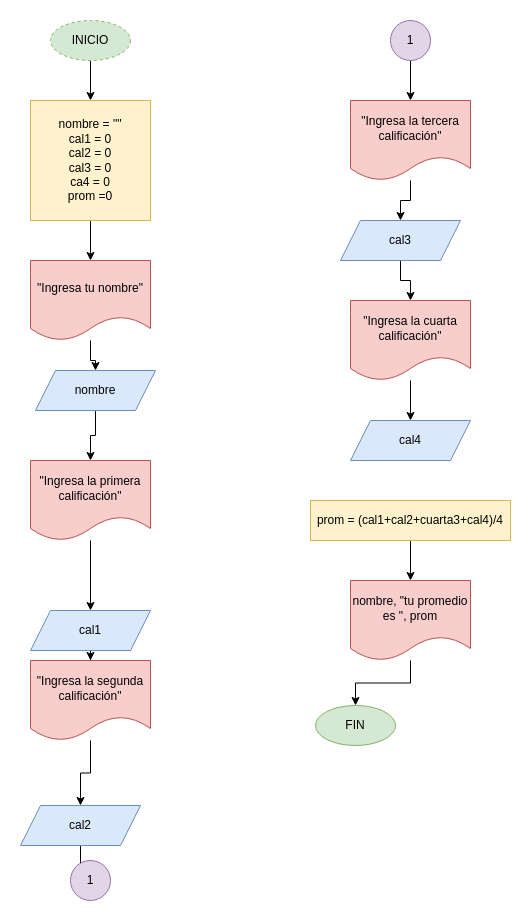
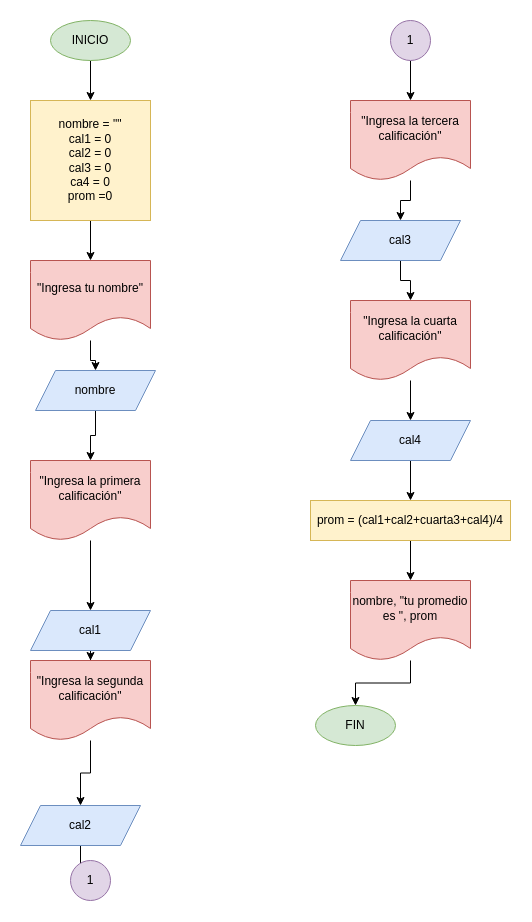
  <mxCell id="0" />
  <mxCell id="1" parent="0" />
  <mxCell id="2" value="" style="edgeStyle=orthogonalEdgeStyle;rounded=0;orthogonalLoop=1;jettySize=auto;html=1;" edge="1" parent="1" source="3" target="5"><mxGeometry relative="1" as="geometry" /></mxCell>
- <mxCell id="3" value="INICIO" style="ellipse;whiteSpace=wrap;html=1;fillColor=#d5e8d4;strokeColor=#82b366;dashed=1;" vertex="1" parent="1"><mxGeometry x="50" y="20" width="80" height="40" as="geometry" /></mxCell>
+ <mxCell id="3" value="INICIO" style="ellipse;whiteSpace=wrap;html=1;fillColor=#d5e8d4;strokeColor=#82b366;" vertex="1" parent="1"><mxGeometry x="50" y="20" width="80" height="40" as="geometry" /></mxCell>
  <mxCell id="4" value="" style="edgeStyle=orthogonalEdgeStyle;rounded=0;orthogonalLoop=1;jettySize=auto;html=1;" edge="1" parent="1" source="5" target="7"><mxGeometry relative="1" as="geometry" /></mxCell>
  <mxCell id="5" value="nombre = &quot;&quot;&lt;br&gt;cal1 = 0&lt;br&gt;cal2 = 0&lt;br&gt;cal3 = 0&lt;br&gt;ca4 = 0&lt;br&gt;prom =0" style="rounded=0;whiteSpace=wrap;html=1;fillColor=#fff2cc;strokeColor=#d6b656;" vertex="1" parent="1"><mxGeometry x="30" y="100" width="120" height="120" as="geometry" /></mxCell>
  <mxCell id="6" value="" style="edgeStyle=orthogonalEdgeStyle;rounded=0;orthogonalLoop=1;jettySize=auto;html=1;" edge="1" parent="1" source="7" target="9"><mxGeometry relative="1" as="geometry" /></mxCell>
  <mxCell id="7" value="&quot;Ingresa tu nombre&quot;" style="shape=document;whiteSpace=wrap;html=1;boundedLbl=1;fillColor=#f8cecc;strokeColor=#b85450;" vertex="1" parent="1"><mxGeometry x="30" y="260" width="120" height="80" as="geometry" /></mxCell>
  <mxCell id="8" value="" style="edgeStyle=orthogonalEdgeStyle;rounded=0;orthogonalLoop=1;jettySize=auto;html=1;" edge="1" parent="1" source="9" target="11"><mxGeometry relative="1" as="geometry" /></mxCell>
  <mxCell id="9" value="nombre" style="shape=parallelogram;perimeter=parallelogramPerimeter;whiteSpace=wrap;html=1;fixedSize=1;fillColor=#dae8fc;strokeColor=#6c8ebf;" vertex="1" parent="1"><mxGeometry x="35" y="370" width="120" height="40" as="geometry" /></mxCell>
  <mxCell id="10" value="" style="edgeStyle=orthogonalEdgeStyle;rounded=0;orthogonalLoop=1;jettySize=auto;html=1;" edge="1" parent="1" source="11" target="13"><mxGeometry relative="1" as="geometry" /></mxCell>
  <mxCell id="11" value="&quot;Ingresa la primera calificación&quot;" style="shape=document;whiteSpace=wrap;html=1;boundedLbl=1;fillColor=#f8cecc;strokeColor=#b85450;" vertex="1" parent="1"><mxGeometry x="30" y="460" width="120" height="80" as="geometry" /></mxCell>
  <mxCell id="12" value="" style="edgeStyle=orthogonalEdgeStyle;rounded=0;orthogonalLoop=1;jettySize=auto;html=1;" edge="1" parent="1" source="13" target="15"><mxGeometry relative="1" as="geometry" /></mxCell>
  <mxCell id="13" value="cal1" style="shape=parallelogram;perimeter=parallelogramPerimeter;whiteSpace=wrap;html=1;fixedSize=1;fillColor=#dae8fc;strokeColor=#6c8ebf;" vertex="1" parent="1"><mxGeometry x="30" y="610" width="120" height="40" as="geometry" /></mxCell>
  <mxCell id="14" value="" style="edgeStyle=orthogonalEdgeStyle;rounded=0;orthogonalLoop=1;jettySize=auto;html=1;" edge="1" parent="1" source="15" target="17"><mxGeometry relative="1" as="geometry" /></mxCell>
  <mxCell id="15" value="&quot;Ingresa la segunda calificación&quot;" style="shape=document;whiteSpace=wrap;html=1;boundedLbl=1;fillColor=#f8cecc;strokeColor=#b85450;" vertex="1" parent="1"><mxGeometry x="30" y="660" width="120" height="80" as="geometry" /></mxCell>
  <mxCell id="16" value="" style="edgeStyle=orthogonalEdgeStyle;rounded=0;orthogonalLoop=1;jettySize=auto;html=1;" edge="1" parent="1" source="17" target="18"><mxGeometry relative="1" as="geometry" /></mxCell>
  <mxCell id="17" value="cal2" style="shape=parallelogram;perimeter=parallelogramPerimeter;whiteSpace=wrap;html=1;fixedSize=1;fillColor=#dae8fc;strokeColor=#6c8ebf;" vertex="1" parent="1"><mxGeometry x="20" y="805" width="120" height="40" as="geometry" /></mxCell>
  <mxCell id="18" value="1" style="ellipse;whiteSpace=wrap;html=1;aspect=fixed;fillColor=#e1d5e7;strokeColor=#9673a6;" vertex="1" parent="1"><mxGeometry x="70" y="860" width="40" height="40" as="geometry" /></mxCell>
  <mxCell id="19" value="" style="edgeStyle=orthogonalEdgeStyle;rounded=0;orthogonalLoop=1;jettySize=auto;html=1;" edge="1" parent="1" source="20" target="22"><mxGeometry relative="1" as="geometry" /></mxCell>
  <mxCell id="20" value="1" style="ellipse;whiteSpace=wrap;html=1;aspect=fixed;fillColor=#e1d5e7;strokeColor=#9673a6;" vertex="1" parent="1"><mxGeometry x="390" y="20" width="40" height="40" as="geometry" /></mxCell>
  <mxCell id="21" value="" style="edgeStyle=orthogonalEdgeStyle;rounded=0;orthogonalLoop=1;jettySize=auto;html=1;" edge="1" parent="1" source="22" target="24"><mxGeometry relative="1" as="geometry" /></mxCell>
  <mxCell id="22" value="&quot;Ingresa la tercera calificación&quot;" style="shape=document;whiteSpace=wrap;html=1;boundedLbl=1;fillColor=#f8cecc;strokeColor=#b85450;" vertex="1" parent="1"><mxGeometry x="350" y="100" width="120" height="80" as="geometry" /></mxCell>
  <mxCell id="23" value="" style="edgeStyle=orthogonalEdgeStyle;rounded=0;orthogonalLoop=1;jettySize=auto;html=1;" edge="1" parent="1" source="24" target="26"><mxGeometry relative="1" as="geometry" /></mxCell>
  <mxCell id="24" value="cal3" style="shape=parallelogram;perimeter=parallelogramPerimeter;whiteSpace=wrap;html=1;fixedSize=1;fillColor=#dae8fc;strokeColor=#6c8ebf;" vertex="1" parent="1"><mxGeometry x="340" y="220" width="120" height="40" as="geometry" /></mxCell>
  <mxCell id="25" value="" style="edgeStyle=orthogonalEdgeStyle;rounded=0;orthogonalLoop=1;jettySize=auto;html=1;" edge="1" parent="1" source="26" target="28"><mxGeometry relative="1" as="geometry" /></mxCell>
  <mxCell id="26" value="&quot;Ingresa la cuarta calificación&quot;" style="shape=document;whiteSpace=wrap;html=1;boundedLbl=1;fillColor=#f8cecc;strokeColor=#b85450;" vertex="1" parent="1"><mxGeometry x="350" y="300" width="120" height="80" as="geometry" /></mxCell>
+ <mxCell id="27" value="" style="edgeStyle=orthogonalEdgeStyle;rounded=0;orthogonalLoop=1;jettySize=auto;html=1;" edge="1" parent="1" source="28" target="30"><mxGeometry relative="1" as="geometry" /></mxCell>
  <mxCell id="28" value="cal4" style="shape=parallelogram;perimeter=parallelogramPerimeter;whiteSpace=wrap;html=1;fixedSize=1;fillColor=#dae8fc;strokeColor=#6c8ebf;" vertex="1" parent="1"><mxGeometry x="350" y="420" width="120" height="40" as="geometry" /></mxCell>
  <mxCell id="29" value="" style="edgeStyle=orthogonalEdgeStyle;rounded=0;orthogonalLoop=1;jettySize=auto;html=1;" edge="1" parent="1" source="30" target="32"><mxGeometry relative="1" as="geometry" /></mxCell>
  <mxCell id="30" value="prom = (cal1+cal2+cuarta3+cal4)/4" style="rounded=0;whiteSpace=wrap;html=1;fillColor=#fff2cc;strokeColor=#d6b656;" vertex="1" parent="1"><mxGeometry x="310" y="500" width="200" height="40" as="geometry" /></mxCell>
  <mxCell id="31" value="" style="edgeStyle=orthogonalEdgeStyle;rounded=0;orthogonalLoop=1;jettySize=auto;html=1;" edge="1" parent="1" source="32" target="33"><mxGeometry relative="1" as="geometry" /></mxCell>
  <mxCell id="32" value="nombre, &quot;tu promedio es &quot;, prom" style="shape=document;whiteSpace=wrap;html=1;boundedLbl=1;fillColor=#f8cecc;strokeColor=#b85450;" vertex="1" parent="1"><mxGeometry x="350" y="580" width="120" height="80" as="geometry" /></mxCell>
  <mxCell id="33" value="FIN" style="ellipse;whiteSpace=wrap;html=1;fillColor=#d5e8d4;strokeColor=#82b366;" vertex="1" parent="1"><mxGeometry x="315" y="705" width="80" height="40" as="geometry" /></mxCell>
